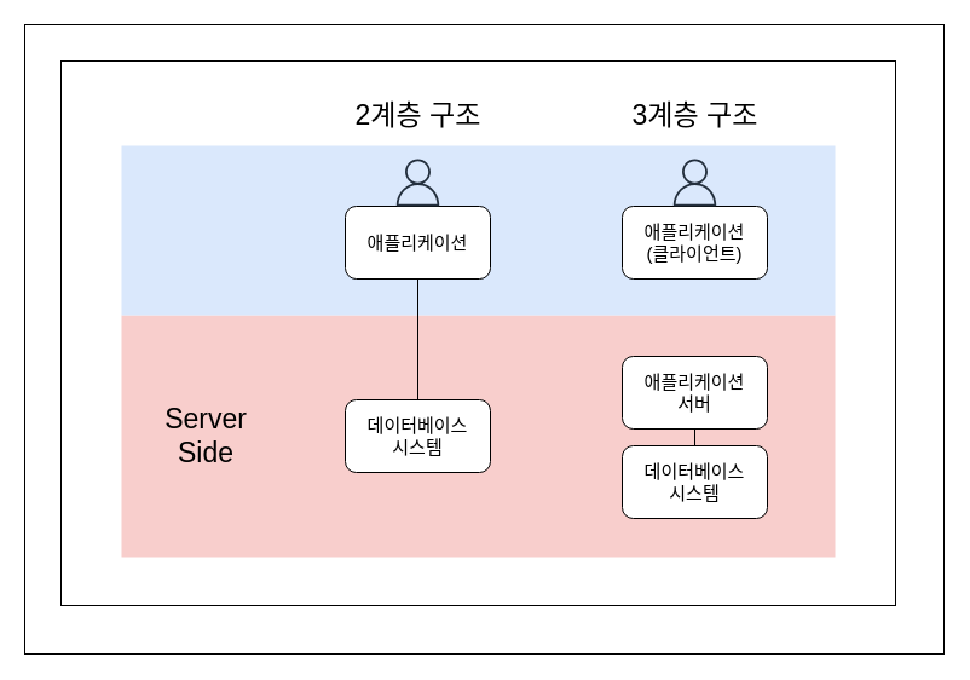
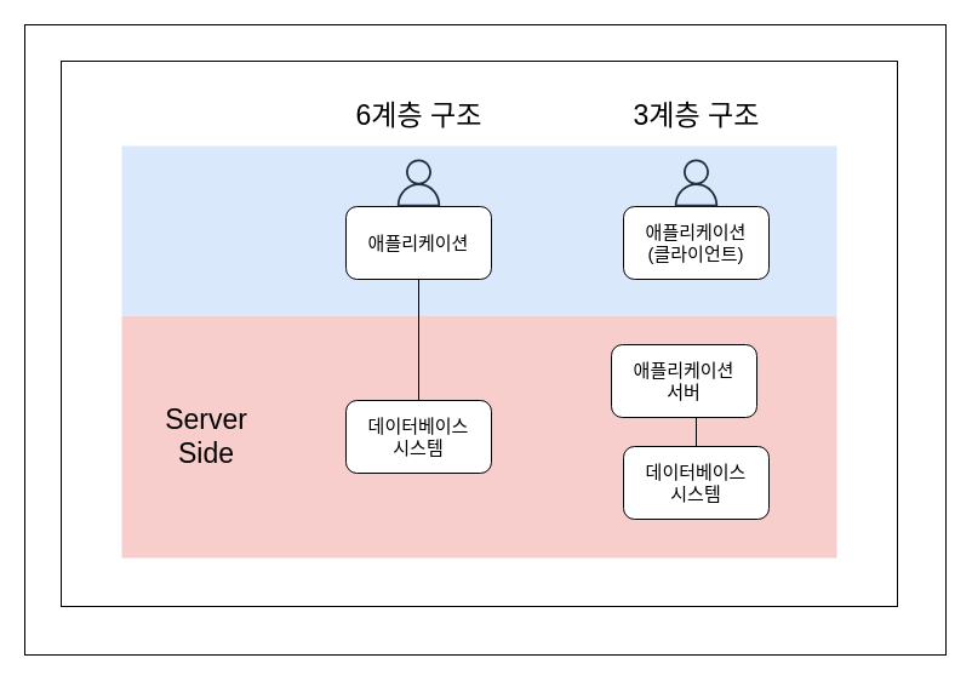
  <mxCell id="0" />
  <mxCell id="1" parent="0" />
  <mxCell id="2" value="" style="rounded=0;whiteSpace=wrap;html=1;" vertex="1" parent="1"><mxGeometry x="20" y="20" width="760" height="520" as="geometry" /></mxCell>
  <mxCell id="3" value="" style="rounded=0;whiteSpace=wrap;html=1;" vertex="1" parent="1"><mxGeometry x="50" y="50" width="690" height="450" as="geometry" /></mxCell>
  <mxCell id="4" value="" style="rounded=0;whiteSpace=wrap;html=1;fillColor=#f8cecc;strokeColor=none;" vertex="1" parent="1"><mxGeometry y="260" width="590" height="200" as="geometry" x="100" /></mxCell>
  <mxCell id="5" value="" style="rounded=0;whiteSpace=wrap;html=1;fillColor=#dae8fc;strokeColor=none;" vertex="1" parent="1"><mxGeometry y="120" width="590" height="140" as="geometry" x="100" /></mxCell>
  <mxCell id="6" value="&lt;font style=&quot;font-size: 23px;&quot;&gt;Server Side&lt;/font&gt;" style="text;strokeColor=none;align=center;fillColor=none;html=1;verticalAlign=middle;whiteSpace=wrap;rounded=0;" vertex="1" parent="1"><mxGeometry x="140" y="345" width="60" height="30" as="geometry" /></mxCell>
  <mxCell id="7" style="edgeStyle=orthogonalEdgeStyle;rounded=0;orthogonalLoop=1;jettySize=auto;html=1;exitX=0.5;exitY=1;exitDx=0;exitDy=0;entryX=0.5;entryY=0;entryDx=0;entryDy=0;endArrow=none;endFill=0;" edge="1" parent="1" source="8" target="10"><mxGeometry relative="1" as="geometry" /></mxCell>
  <mxCell id="8" value="애플리케이션" style="rounded=1;whiteSpace=wrap;html=1;fontSize=15;" vertex="1" parent="1"><mxGeometry x="285" y="170" width="120" height="60" as="geometry" /></mxCell>
  <mxCell id="9" value="애플리케이션&lt;div style=&quot;font-size: 15px;&quot;&gt;(클라이언트)&lt;/div&gt;" style="rounded=1;whiteSpace=wrap;html=1;fontSize=15;" vertex="1" parent="1"><mxGeometry x="514" y="170" width="120" height="60" as="geometry" /></mxCell>
  <mxCell id="10" value="데이터베이스&lt;div&gt;시스템&lt;/div&gt;" style="rounded=1;whiteSpace=wrap;html=1;fontSize=15;" vertex="1" parent="1"><mxGeometry x="285" y="330" width="120" height="60" as="geometry" /></mxCell>
  <mxCell id="11" value="데이터베이스&lt;div&gt;시스템&lt;/div&gt;" style="rounded=1;whiteSpace=wrap;html=1;fontSize=15;" vertex="1" parent="1"><mxGeometry x="514" y="368" width="120" height="60" as="geometry" /></mxCell>
  <mxCell id="12" style="edgeStyle=orthogonalEdgeStyle;rounded=0;orthogonalLoop=1;jettySize=auto;html=1;exitX=0.5;exitY=1;exitDx=0;exitDy=0;entryX=0.5;entryY=0;entryDx=0;entryDy=0;endArrow=none;endFill=0;" edge="1" parent="1" source="13" target="11"><mxGeometry relative="1" as="geometry" /></mxCell>
- <mxCell id="13" value="애플리케이션&lt;div&gt;서버&lt;/div&gt;" style="rounded=1;whiteSpace=wrap;html=1;fontSize=15;" vertex="1" parent="1"><mxGeometry x="514" y="294" width="120" height="60" as="geometry" /></mxCell>
- <mxCell id="14" value="&lt;font style=&quot;font-size: 23px;&quot;&gt;2계층&amp;nbsp;&lt;/font&gt;&lt;span style=&quot;font-size: 23px; background-color: initial;&quot;&gt;구조&lt;/span&gt;" style="text;strokeColor=none;align=center;fillColor=none;html=1;verticalAlign=middle;whiteSpace=wrap;rounded=0;" vertex="1" parent="1"><mxGeometry x="277.5" y="80" width="135" height="30" as="geometry" /></mxCell>
+ <mxCell id="13" value="애플리케이션&lt;div&gt;서버&lt;/div&gt;" style="rounded=1;whiteSpace=wrap;html=1;fontSize=15;" vertex="1" parent="1"><mxGeometry x="504" y="284" width="120" height="60" as="geometry" /></mxCell>
+ <mxCell id="14" value="&lt;font style=&quot;font-size: 23px;&quot;&gt;6계층&amp;nbsp;&lt;/font&gt;&lt;span style=&quot;font-size: 23px; background-color: initial;&quot;&gt;구조&lt;/span&gt;" style="text;strokeColor=none;align=center;fillColor=none;html=1;verticalAlign=middle;whiteSpace=wrap;rounded=0;" vertex="1" parent="1"><mxGeometry x="277.5" y="80" width="135" height="30" as="geometry" /></mxCell>
  <mxCell id="15" value="&lt;font style=&quot;font-size: 23px;&quot;&gt;3계층&amp;nbsp;&lt;/font&gt;&lt;span style=&quot;font-size: 23px; background-color: initial;&quot;&gt;구조&lt;/span&gt;" style="text;strokeColor=none;align=center;fillColor=none;html=1;verticalAlign=middle;whiteSpace=wrap;rounded=0;" vertex="1" parent="1"><mxGeometry x="506.5" y="80" width="135" height="30" as="geometry" /></mxCell>
  <mxCell id="16" value="" style="sketch=0;outlineConnect=0;fontColor=#232F3E;gradientColor=none;fillColor=#232F3D;strokeColor=none;dashed=0;verticalLabelPosition=bottom;verticalAlign=top;align=center;html=1;fontSize=12;fontStyle=0;aspect=fixed;pointerEvents=1;shape=mxgraph.aws4.user;" vertex="1" parent="1"><mxGeometry x="325.5" y="131" width="39" height="39" as="geometry" /></mxCell>
  <mxCell id="17" value="" style="sketch=0;outlineConnect=0;fontColor=#232F3E;gradientColor=none;fillColor=#232F3D;strokeColor=none;dashed=0;verticalLabelPosition=bottom;verticalAlign=top;align=center;html=1;fontSize=12;fontStyle=0;aspect=fixed;pointerEvents=1;shape=mxgraph.aws4.user;" vertex="1" parent="1"><mxGeometry x="554.5" y="131" width="39" height="39" as="geometry" /></mxCell>
